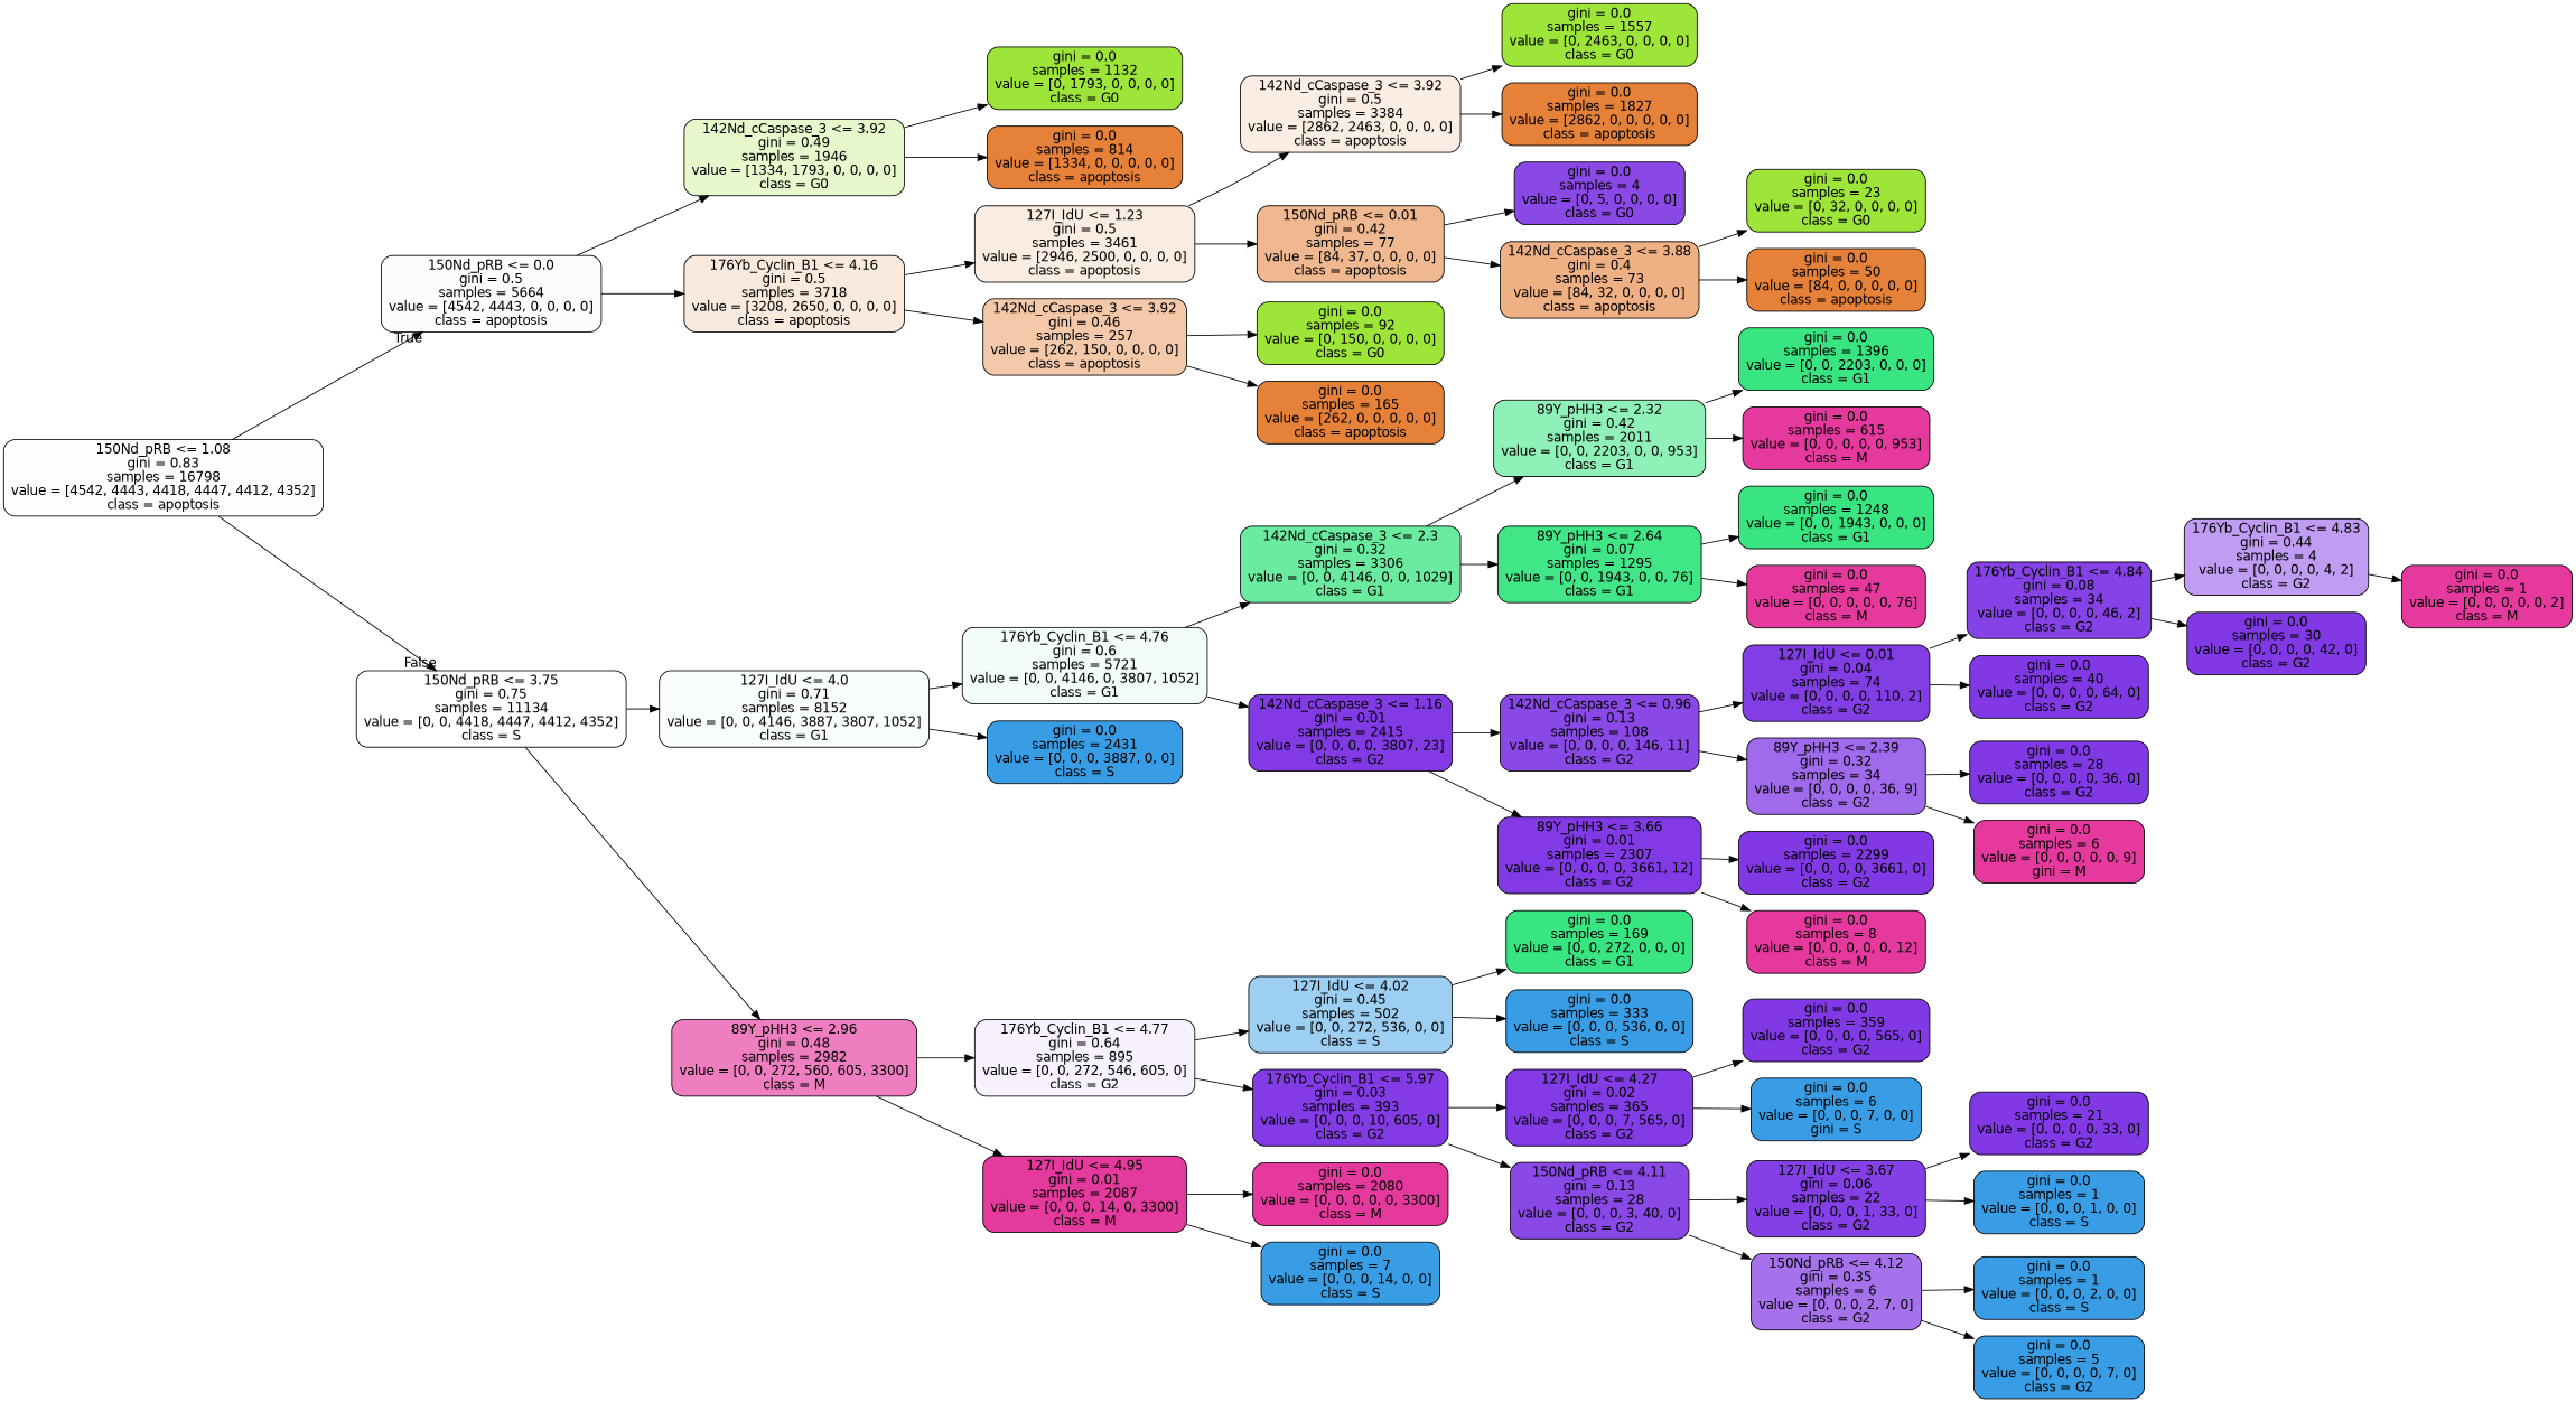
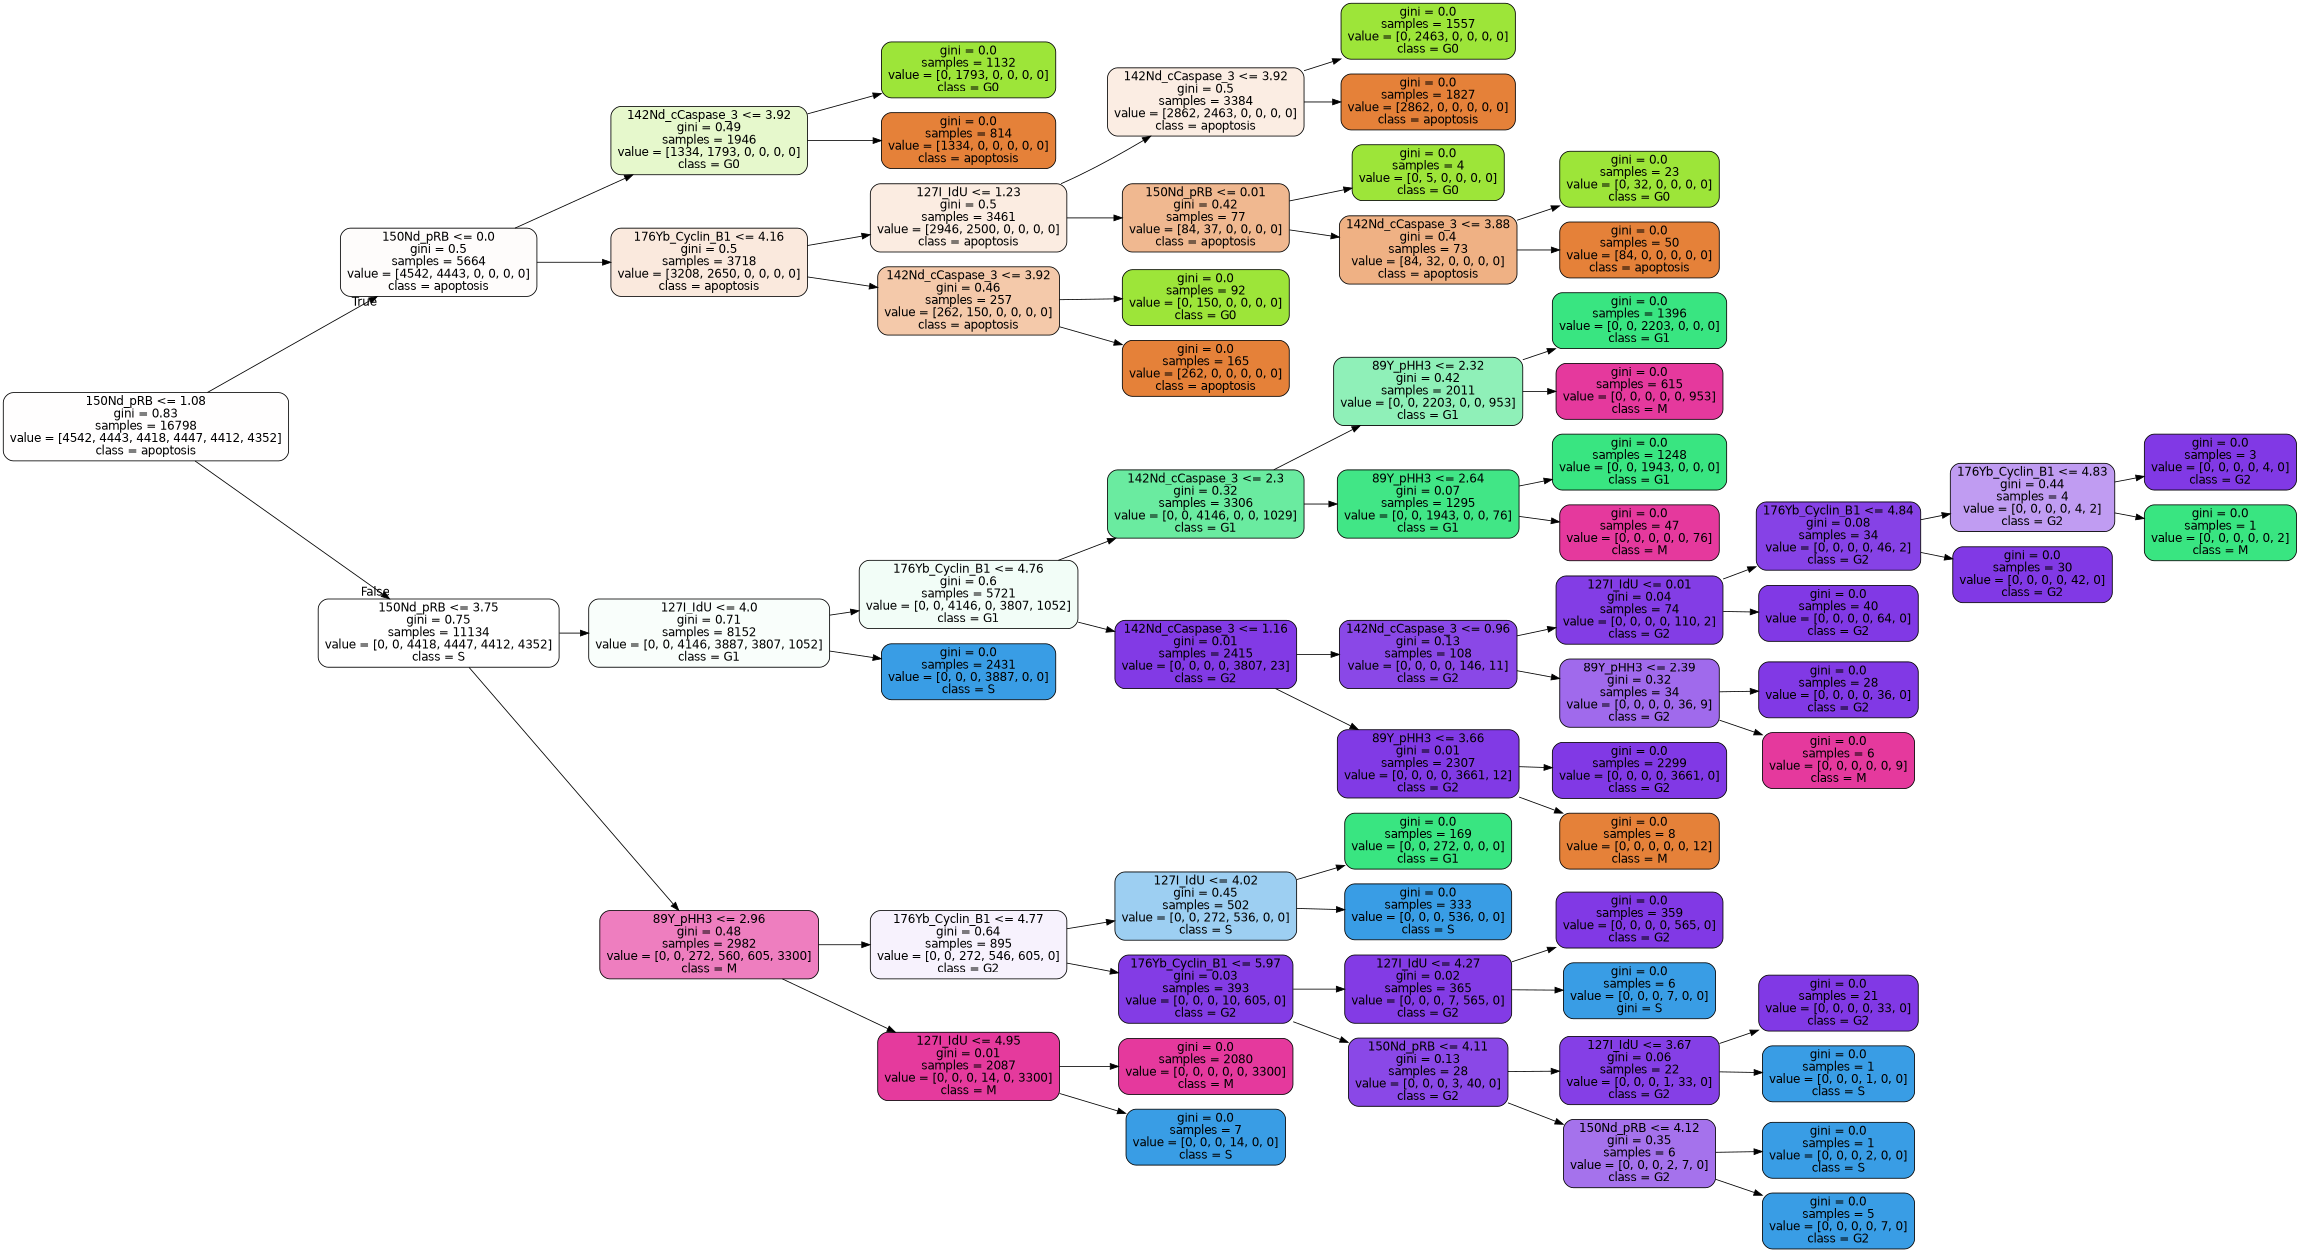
  digraph {
    rankdir=LR
    node [color=black fillcolor="#399de5" fontname=helvetica shape=box style="filled, rounded"]
    edge [fontname=helvetica]
    n1 [fillcolor="#fffefe" label="150Nd_pRB <= 1.08\ngini = 0.83\nsamples = 16798\nvalue = [4542, 4443, 4418, 4447, 4412, 4352]\nclass = apoptosis"]
    n2 [fillcolor="#fefcfb" label="150Nd_pRB <= 0.0\ngini = 0.5\nsamples = 5664\nvalue = [4542, 4443, 0, 0, 0, 0]\nclass = apoptosis"]
    n3 [fillcolor="#ffffff" label="150Nd_pRB <= 3.75\ngini = 0.75\nsamples = 11134\nvalue = [0, 0, 4418, 4447, 4412, 4352]\nclass = S"]
    n4 [fillcolor="#e6f8cc" label="142Nd_cCaspase_3 <= 3.92\ngini = 0.49\nsamples = 1946\nvalue = [1334, 1793, 0, 0, 0, 0]\nclass = G0"]
    n5 [fillcolor="#fae9dd" label="176Yb_Cyclin_B1 <= 4.16\ngini = 0.5\nsamples = 3718\nvalue = [3208, 2650, 0, 0, 0, 0]\nclass = apoptosis"]
    n6 [fillcolor="#f9fefb" label="127I_IdU <= 4.0\ngini = 0.71\nsamples = 8152\nvalue = [0, 0, 4146, 3887, 3807, 1052]\nclass = G1"]
    n7 [fillcolor="#ee7ebf" label="89Y_pHH3 <= 2.96\ngini = 0.48\nsamples = 2982\nvalue = [0, 0, 272, 560, 605, 3300]\nclass = M"]
    n8 [fillcolor="#9de539" label="gini = 0.0\nsamples = 1132\nvalue = [0, 1793, 0, 0, 0, 0]\nclass = G0"]
    n9 [fillcolor="#e58139" label="gini = 0.0\nsamples = 814\nvalue = [1334, 0, 0, 0, 0, 0]\nclass = apoptosis"]
    n10 [fillcolor="#fbece1" label="127I_IdU <= 1.23\ngini = 0.5\nsamples = 3461\nvalue = [2946, 2500, 0, 0, 0, 0]\nclass = apoptosis"]
    n11 [fillcolor="#f4c9aa" label="142Nd_cCaspase_3 <= 3.92\ngini = 0.46\nsamples = 257\nvalue = [262, 150, 0, 0, 0, 0]\nclass = apoptosis"]
    n12 [fillcolor="#fbede3" label="142Nd_cCaspase_3 <= 3.92\ngini = 0.5\nsamples = 3384\nvalue = [2862, 2463, 0, 0, 0, 0]\nclass = apoptosis"]
    n13 [fillcolor="#f0b890" label="150Nd_pRB <= 0.01\ngini = 0.42\nsamples = 77\nvalue = [84, 37, 0, 0, 0, 0]\nclass = apoptosis"]
    n14 [fillcolor="#9de539" label="gini = 0.0\nsamples = 92\nvalue = [0, 150, 0, 0, 0, 0]\nclass = G0"]
    n15 [fillcolor="#e58139" label="gini = 0.0\nsamples = 165\nvalue = [262, 0, 0, 0, 0, 0]\nclass = apoptosis"]
    n16 [fillcolor="#9de539" label="gini = 0.0\nsamples = 1557\nvalue = [0, 2463, 0, 0, 0, 0]\nclass = G0"]
    n17 [fillcolor="#e58139" label="gini = 0.0\nsamples = 1827\nvalue = [2862, 0, 0, 0, 0, 0]\nclass = apoptosis"]
-   n18 [fillcolor="#8a48e7" label="gini = 0.0\nsamples = 4\nvalue = [0, 5, 0, 0, 0, 0]\nclass = G0"]
+   n18 [fillcolor="#9de539" label="gini = 0.0\nsamples = 4\nvalue = [0, 5, 0, 0, 0, 0]\nclass = G0"]
    n19 [fillcolor="#efb184" label="142Nd_cCaspase_3 <= 3.88\ngini = 0.4\nsamples = 73\nvalue = [84, 32, 0, 0, 0, 0]\nclass = apoptosis"]
    n20 [fillcolor="#9de539" label="gini = 0.0\nsamples = 23\nvalue = [0, 32, 0, 0, 0, 0]\nclass = G0"]
    n21 [fillcolor="#e58139" label="gini = 0.0\nsamples = 50\nvalue = [84, 0, 0, 0, 0, 0]\nclass = apoptosis"]
    n22 [fillcolor="#f2fdf7" label="176Yb_Cyclin_B1 <= 4.76\ngini = 0.6\nsamples = 5721\nvalue = [0, 0, 4146, 0, 3807, 1052]\nclass = G1"]
    n23 [label="gini = 0.0\nsamples = 2431\nvalue = [0, 0, 0, 3887, 0, 0]\nclass = S"]
    n24 [fillcolor="#f7f2fd" label="176Yb_Cyclin_B1 <= 4.77\ngini = 0.64\nsamples = 895\nvalue = [0, 0, 272, 546, 605, 0]\nclass = G2"]
    n25 [fillcolor="#e53a9d" label="127I_IdU <= 4.95\ngini = 0.01\nsamples = 2087\nvalue = [0, 0, 0, 14, 0, 3300]\nclass = M"]
    n26 [fillcolor="#6aeba0" label="142Nd_cCaspase_3 <= 2.3\ngini = 0.32\nsamples = 3306\nvalue = [0, 0, 4146, 0, 0, 1029]\nclass = G1"]
    n27 [fillcolor="#823ae5" label="142Nd_cCaspase_3 <= 1.16\ngini = 0.01\nsamples = 2415\nvalue = [0, 0, 0, 0, 3807, 23]\nclass = G2"]
    n28 [fillcolor="#8ff0b8" label="89Y_pHH3 <= 2.32\ngini = 0.42\nsamples = 2011\nvalue = [0, 0, 2203, 0, 0, 953]\nclass = G1"]
    n29 [fillcolor="#41e686" label="89Y_pHH3 <= 2.64\ngini = 0.07\nsamples = 1295\nvalue = [0, 0, 1943, 0, 0, 76]\nclass = G1"]
    n30 [fillcolor="#8a48e7" label="142Nd_cCaspase_3 <= 0.96\ngini = 0.13\nsamples = 108\nvalue = [0, 0, 0, 0, 146, 11]\nclass = G2"]
    n31 [fillcolor="#813ae5" label="89Y_pHH3 <= 3.66\ngini = 0.01\nsamples = 2307\nvalue = [0, 0, 0, 0, 3661, 12]\nclass = G2"]
    n32 [fillcolor="#39e581" label="gini = 0.0\nsamples = 1396\nvalue = [0, 0, 2203, 0, 0, 0]\nclass = G1"]
    n33 [fillcolor="#e5399d" label="gini = 0.0\nsamples = 615\nvalue = [0, 0, 0, 0, 0, 953]\nclass = M"]
    n34 [fillcolor="#39e581" label="gini = 0.0\nsamples = 1248\nvalue = [0, 0, 1943, 0, 0, 0]\nclass = G1"]
    n35 [fillcolor="#e5399d" label="gini = 0.0\nsamples = 47\nvalue = [0, 0, 0, 0, 0, 76]\nclass = M"]
    n36 [fillcolor="#833de5" label="127I_IdU <= 0.01\ngini = 0.04\nsamples = 74\nvalue = [0, 0, 0, 0, 110, 2]\nclass = G2"]
    n37 [fillcolor="#a06aec" label="89Y_pHH3 <= 2.39\ngini = 0.32\nsamples = 34\nvalue = [0, 0, 0, 0, 36, 9]\nclass = G2"]
    n38 [fillcolor="#8139e5" label="gini = 0.0\nsamples = 2299\nvalue = [0, 0, 0, 0, 3661, 0]\nclass = G2"]
-   n39 [fillcolor="#e5399d" label="gini = 0.0\nsamples = 8\nvalue = [0, 0, 0, 0, 0, 12]\nclass = M"]
+   n39 [fillcolor="#e58139" label="gini = 0.0\nsamples = 8\nvalue = [0, 0, 0, 0, 0, 12]\nclass = M"]
    n40 [fillcolor="#8642e6" label="176Yb_Cyclin_B1 <= 4.84\ngini = 0.08\nsamples = 34\nvalue = [0, 0, 0, 0, 46, 2]\nclass = G2"]
    n41 [fillcolor="#8139e5" label="gini = 0.0\nsamples = 40\nvalue = [0, 0, 0, 0, 64, 0]\nclass = G2"]
    n42 [fillcolor="#8139e5" label="gini = 0.0\nsamples = 28\nvalue = [0, 0, 0, 0, 36, 0]\nclass = G2"]
-   n43 [fillcolor="#e5399d" label="gini = 0.0\nsamples = 6\nvalue = [0, 0, 0, 0, 0, 9]\ngini = M"]
+   n43 [fillcolor="#e5399d" label="gini = 0.0\nsamples = 6\nvalue = [0, 0, 0, 0, 0, 9]\nclass = M"]
    n44 [fillcolor="#c09cf2" label="176Yb_Cyclin_B1 <= 4.83\ngini = 0.44\nsamples = 4\nvalue = [0, 0, 0, 0, 4, 2]\nclass = G2"]
    n45 [fillcolor="#8139e5" label="gini = 0.0\nsamples = 30\nvalue = [0, 0, 0, 0, 42, 0]\nclass = G2"]
-   n47 [fillcolor="#e5399d" label="gini = 0.0\nsamples = 1\nvalue = [0, 0, 0, 0, 0, 2]\nclass = M"]
+   n46 [fillcolor="#8139e5" label="gini = 0.0\nsamples = 3\nvalue = [0, 0, 0, 0, 4, 0]\nclass = G2"]
+   n47 [fillcolor="#39e581" label="gini = 0.0\nsamples = 1\nvalue = [0, 0, 0, 0, 0, 2]\nclass = M"]
    n48 [fillcolor="#9dcff2" label="127I_IdU <= 4.02\ngini = 0.45\nsamples = 502\nvalue = [0, 0, 272, 536, 0, 0]\nclass = S"]
    n49 [fillcolor="#833ce5" label="176Yb_Cyclin_B1 <= 5.97\ngini = 0.03\nsamples = 393\nvalue = [0, 0, 0, 10, 605, 0]\nclass = G2"]
    n50 [fillcolor="#e5399d" label="gini = 0.0\nsamples = 2080\nvalue = [0, 0, 0, 0, 0, 3300]\nclass = M"]
    n51 [label="gini = 0.0\nsamples = 7\nvalue = [0, 0, 0, 14, 0, 0]\nclass = S"]
    n52 [fillcolor="#39e581" label="gini = 0.0\nsamples = 169\nvalue = [0, 0, 272, 0, 0, 0]\nclass = G1"]
    n53 [label="gini = 0.0\nsamples = 333\nvalue = [0, 0, 0, 536, 0, 0]\nclass = S"]
    n54 [fillcolor="#833be5" label="127I_IdU <= 4.27\ngini = 0.02\nsamples = 365\nvalue = [0, 0, 0, 7, 565, 0]\nclass = G2"]
    n55 [fillcolor="#8a48e7" label="150Nd_pRB <= 4.11\ngini = 0.13\nsamples = 28\nvalue = [0, 0, 0, 3, 40, 0]\nclass = G2"]
    n56 [fillcolor="#8139e5" label="gini = 0.0\nsamples = 359\nvalue = [0, 0, 0, 0, 565, 0]\nclass = G2"]
    n57 [label="gini = 0.0\nsamples = 6\nvalue = [0, 0, 0, 7, 0, 0]\ngini = S"]
    n58 [fillcolor="#853fe6" label="127I_IdU <= 3.67\ngini = 0.06\nsamples = 22\nvalue = [0, 0, 0, 1, 33, 0]\nclass = G2"]
    n59 [fillcolor="#a572ec" label="150Nd_pRB <= 4.12\ngini = 0.35\nsamples = 6\nvalue = [0, 0, 0, 2, 7, 0]\nclass = G2"]
    n60 [fillcolor="#8139e5" label="gini = 0.0\nsamples = 21\nvalue = [0, 0, 0, 0, 33, 0]\nclass = G2"]
    n61 [label="gini = 0.0\nsamples = 1\nvalue = [0, 0, 0, 1, 0, 0]\nclass = S"]
    n62 [label="gini = 0.0\nsamples = 1\nvalue = [0, 0, 0, 2, 0, 0]\nclass = S"]
    n63 [label="gini = 0.0\nsamples = 5\nvalue = [0, 0, 0, 0, 7, 0]\nclass = G2"]
    n1 -> n2 [headlabel=True labelangle=45 labeldistance=2.5]
    n1 -> n3 [headlabel=False labelangle=-45 labeldistance=2.5]
    n2 -> n4
    n2 -> n5
    n3 -> n6
    n3 -> n7
    n4 -> n8
    n4 -> n9
    n5 -> n10
    n5 -> n11
    n6 -> n22
    n6 -> n23
    n7 -> n24
    n7 -> n25
    n10 -> n12
    n10 -> n13
    n11 -> n14
    n11 -> n15
    n12 -> n16
    n12 -> n17
    n13 -> n18
    n13 -> n19
    n19 -> n20
    n19 -> n21
    n22 -> n26
    n22 -> n27
    n24 -> n48
    n24 -> n49
    n25 -> n50
    n25 -> n51
    n26 -> n28
    n26 -> n29
    n27 -> n30
    n27 -> n31
    n28 -> n32
    n28 -> n33
    n29 -> n34
    n29 -> n35
    n30 -> n36
    n30 -> n37
    n31 -> n38
    n31 -> n39
    n36 -> n40
    n36 -> n41
    n37 -> n42
    n37 -> n43
    n40 -> n44
    n40 -> n45
+   n44 -> n46
    n44 -> n47
    n48 -> n52
    n48 -> n53
    n49 -> n54
    n49 -> n55
    n54 -> n56
    n54 -> n57
    n55 -> n58
    n55 -> n59
    n58 -> n60
    n58 -> n61
    n59 -> n62
    n59 -> n63
  }
